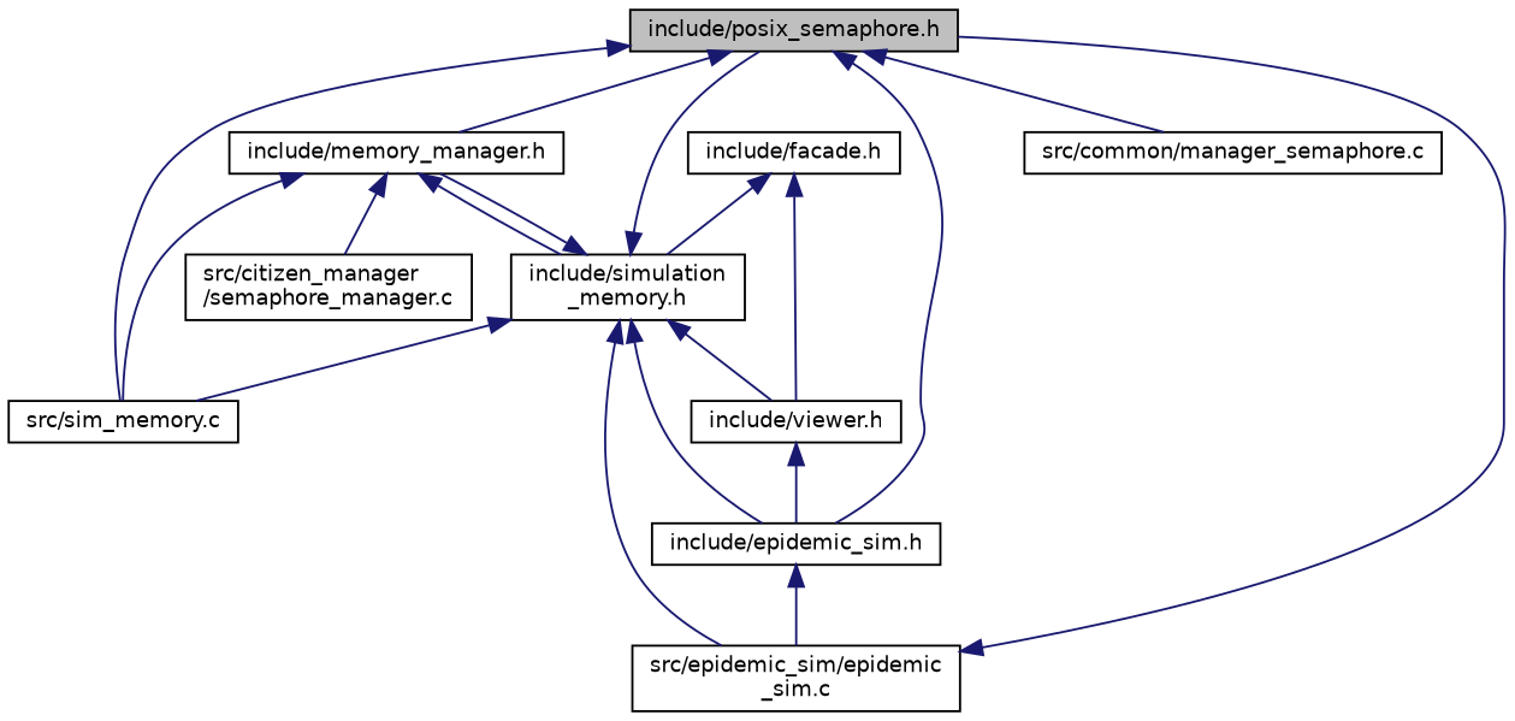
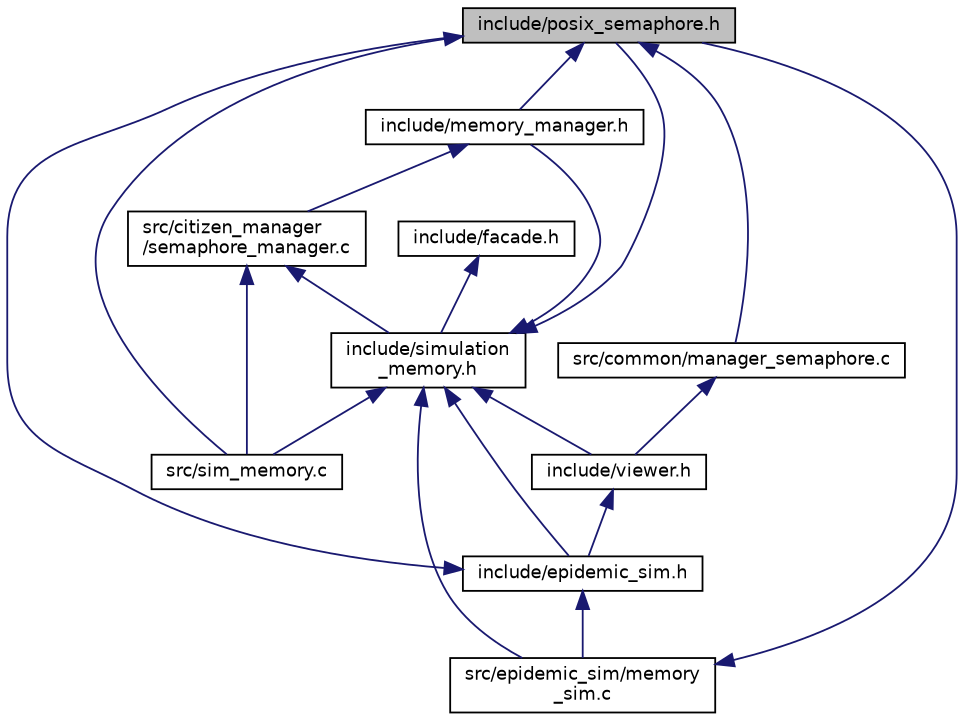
  digraph {
    node [color=black fillcolor=white fontname=Helvetica fontsize=10 shape=record style=filled]
    edge [color=midnightblue dir=back fontname=Helvetica fontsize=10 labelfontname=Helvetica labelfontsize=10 style=solid]
    n1 [fillcolor=grey75 fontcolor=black height=0.2 label="include/posix_semaphore.h" width=0.4]
    n2 [height=0.2 label="src/common/manager_semaphore.c" width=0.4]
    n3 [height=0.2 label="src/sim_memory.c" width=0.4]
    n4 [height=0.2 label="include/memory_manager.h" width=0.4]
    n5 [height=0.2 label="include/epidemic_sim.h" width=0.4]
-   n6 [height=0.2 label="src/epidemic_sim/epidemic\l_sim.c" width=0.4]
+   n6 [height=0.2 label="src/epidemic_sim/memory\l_sim.c" width=0.4]
    n7 [height=0.2 label="src/citizen_manager\l/semaphore_manager.c" width=0.4]
    n8 [height=0.2 label="include/simulation\l_memory.h" width=0.4]
    n9 [height=0.2 label="include/viewer.h" width=0.4]
    n10 [height=0.2 label="include/facade.h" width=0.4]
    n1 -> n2
    n1 -> n3
    n1 -> n4
-   n1 -> n5
+   n5 -> n1
    n4 -> n7
-   n4 -> n8
+   n7 -> n8
    n5 -> n6
    n6 -> n1
-   n4 -> n3
+   n7 -> n3
    n8 -> n1
    n8 -> n3
    n8 -> n4
    n8 -> n5
    n8 -> n6
    n8 -> n9
    n9 -> n5
    n10 -> n8
-   n10 -> n9
+   n2 -> n9
  }
